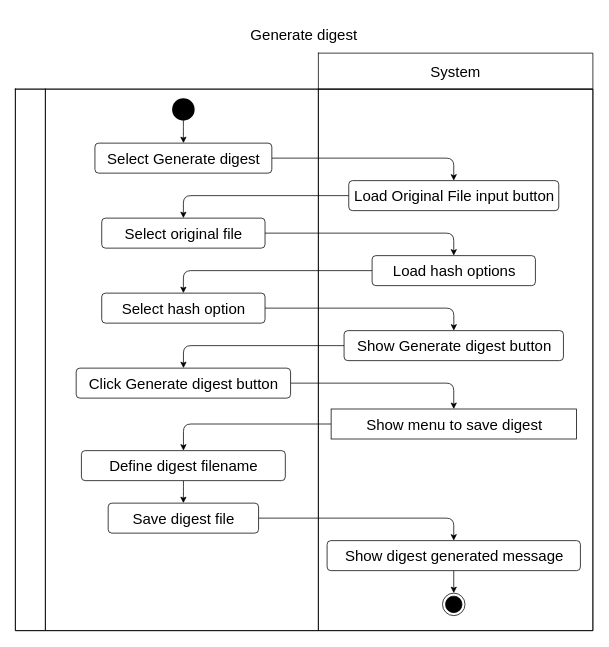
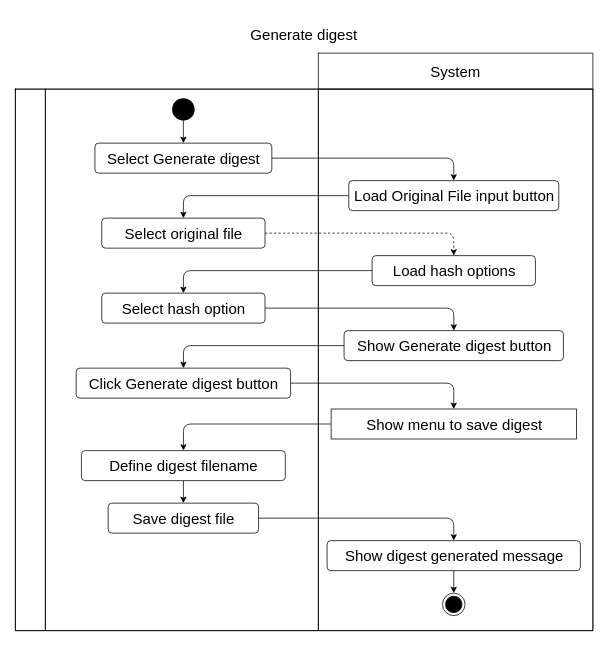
  <mxCell id="0" />
  <mxCell id="1" parent="0" />
  <mxCell id="2" value="Generate digest" style="shape=table;html=1;whiteSpace=wrap;startSize=50;container=1;collapsible=0;childLayout=tableLayout;fillColor=none;swimlaneFillColor=none;strokeColor=none;fontSize=20;" parent="1" vertex="1"><mxGeometry x="20" y="20" width="770" height="820" as="geometry" /></mxCell>
  <mxCell id="3" value="" style="shape=partialRectangle;html=1;whiteSpace=wrap;collapsible=0;dropTarget=0;pointerEvents=0;fillColor=none;top=0;left=0;bottom=0;right=0;points=[[0,0.5],[1,0.5]];portConstraint=eastwest;strokeColor=none;fontSize=20;" parent="2" vertex="1"><mxGeometry y="50" width="770" height="48" as="geometry" /></mxCell>
  <mxCell id="4" value="" style="shape=partialRectangle;html=1;whiteSpace=wrap;connectable=0;fillColor=none;top=1;left=1;bottom=1;right=1;overflow=hidden;strokeColor=none;fontSize=20;" parent="3" vertex="1"><mxGeometry width="40" height="48" as="geometry" /></mxCell>
  <mxCell id="5" value="System" style="shape=partialRectangle;html=1;whiteSpace=wrap;connectable=0;fillColor=none;top=1;left=1;bottom=1;right=1;overflow=hidden;fontSize=20;" parent="3" vertex="1"><mxGeometry x="404" width="366" height="48" as="geometry" /></mxCell>
  <mxCell id="6" value="" style="shape=partialRectangle;html=1;whiteSpace=wrap;collapsible=0;dropTarget=0;pointerEvents=0;fillColor=none;top=1;left=1;bottom=1;right=1;points=[[0,0.5],[1,0.5]];portConstraint=eastwest;fontSize=20;" parent="2" vertex="1"><mxGeometry y="98" width="770" height="722" as="geometry" /></mxCell>
  <mxCell id="7" value="" style="shape=partialRectangle;html=1;whiteSpace=wrap;connectable=0;fillColor=none;top=1;left=1;bottom=1;right=1;overflow=hidden;horizontal=0;fontSize=20;" parent="6" vertex="1"><mxGeometry width="40" height="722" as="geometry" /></mxCell>
  <mxCell id="8" value="" style="shape=partialRectangle;html=1;whiteSpace=wrap;connectable=0;fillColor=none;top=1;left=1;bottom=1;right=1;overflow=hidden;fontSize=20;" parent="6" vertex="1"><mxGeometry x="40" width="364" height="722" as="geometry" /></mxCell>
  <mxCell id="9" value="" style="shape=partialRectangle;html=1;whiteSpace=wrap;connectable=0;fillColor=none;top=1;left=1;bottom=1;right=1;overflow=hidden;fontSize=20;" parent="6" vertex="1"><mxGeometry x="404" width="366" height="722" as="geometry" /></mxCell>
  <mxCell id="10" style="edgeStyle=orthogonalEdgeStyle;html=1;fontSize=20;" parent="1" source="11" target="13" edge="1"><mxGeometry relative="1" as="geometry" /></mxCell>
  <mxCell id="11" value="Select Generate digest" style="html=1;align=center;verticalAlign=middle;rounded=1;absoluteArcSize=1;arcSize=10;dashed=0;fontSize=20;" parent="1" vertex="1"><mxGeometry x="126.07" y="190" width="235.87" height="40" as="geometry" /></mxCell>
  <mxCell id="12" style="edgeStyle=orthogonalEdgeStyle;html=1;fontSize=20;" parent="1" source="13" target="15" edge="1"><mxGeometry relative="1" as="geometry" /></mxCell>
  <mxCell id="13" value="Load Original File input button" style="html=1;align=center;verticalAlign=middle;rounded=1;absoluteArcSize=1;arcSize=10;dashed=0;fontSize=20;" parent="1" vertex="1"><mxGeometry x="464.5" y="240" width="280" height="40" as="geometry" /></mxCell>
- <mxCell id="14" style="edgeStyle=orthogonalEdgeStyle;html=1;" parent="1" source="15" target="30" edge="1"><mxGeometry relative="1" as="geometry" /></mxCell>
+ <mxCell id="14" style="edgeStyle=orthogonalEdgeStyle;html=1;dashed=1;" parent="1" source="15" target="30" edge="1"><mxGeometry relative="1" as="geometry" /></mxCell>
  <mxCell id="15" value="Select original file" style="html=1;align=center;verticalAlign=middle;rounded=1;absoluteArcSize=1;arcSize=10;dashed=0;fontSize=20;" parent="1" vertex="1"><mxGeometry x="135.13" y="290" width="217.75" height="40" as="geometry" /></mxCell>
  <mxCell id="16" style="edgeStyle=orthogonalEdgeStyle;html=1;" parent="1" source="17" target="19" edge="1"><mxGeometry relative="1" as="geometry" /></mxCell>
  <mxCell id="17" value="Show Generate digest button" style="html=1;align=center;verticalAlign=middle;rounded=1;absoluteArcSize=1;arcSize=10;dashed=0;fontSize=20;" parent="1" vertex="1"><mxGeometry x="458.26" y="440" width="292.5" height="40" as="geometry" /></mxCell>
  <mxCell id="18" style="edgeStyle=orthogonalEdgeStyle;html=1;fontSize=20;" parent="1" source="19" target="21" edge="1"><mxGeometry relative="1" as="geometry" /></mxCell>
  <mxCell id="19" value="Click Generate digest button" style="html=1;align=center;verticalAlign=middle;rounded=1;absoluteArcSize=1;arcSize=10;dashed=0;fontSize=20;" parent="1" vertex="1"><mxGeometry x="101.07" y="490" width="285.88" height="40" as="geometry" /></mxCell>
  <mxCell id="20" style="edgeStyle=orthogonalEdgeStyle;html=1;fontSize=20;" parent="1" source="21" target="23" edge="1"><mxGeometry relative="1" as="geometry" /></mxCell>
  <mxCell id="21" value="Show menu to save digest" style="html=1;align=center;verticalAlign=middle;absoluteArcSize=1;arcSize=10;dashed=0;fontSize=20;rounded=0;" parent="1" vertex="1"><mxGeometry x="441" y="544.5" width="327" height="40" as="geometry" /></mxCell>
  <mxCell id="22" style="edgeStyle=orthogonalEdgeStyle;html=1;fontSize=20;" parent="1" source="23" target="25" edge="1"><mxGeometry relative="1" as="geometry" /></mxCell>
  <mxCell id="23" value="Define digest filename" style="html=1;align=center;verticalAlign=middle;rounded=1;absoluteArcSize=1;arcSize=10;dashed=0;fontSize=20;" parent="1" vertex="1"><mxGeometry x="108.06" y="600" width="271.87" height="40" as="geometry" /></mxCell>
  <mxCell id="24" style="edgeStyle=orthogonalEdgeStyle;html=1;fontSize=20;" parent="1" source="25" target="34" edge="1"><mxGeometry relative="1" as="geometry"><mxPoint x="244" y="760" as="targetPoint" /></mxGeometry></mxCell>
  <mxCell id="25" value="Save digest file" style="html=1;align=center;verticalAlign=middle;rounded=1;absoluteArcSize=1;arcSize=10;dashed=0;fontSize=20;" parent="1" vertex="1"><mxGeometry x="143.74" y="670" width="200.51" height="40" as="geometry" /></mxCell>
  <mxCell id="26" style="edgeStyle=orthogonalEdgeStyle;html=1;fontSize=20;" parent="1" source="27" target="11" edge="1"><mxGeometry relative="1" as="geometry" /></mxCell>
  <mxCell id="27" value="" style="ellipse;fillColor=#000000;strokeColor=none;fontSize=20;" parent="1" vertex="1"><mxGeometry x="229" y="130" width="30" height="30" as="geometry" /></mxCell>
  <mxCell id="28" value="" style="ellipse;html=1;shape=endState;fillColor=#000000;strokeColor=#000000;fontSize=20;" parent="1" vertex="1"><mxGeometry x="589.5" y="790" width="30" height="30" as="geometry" /></mxCell>
  <mxCell id="29" style="edgeStyle=orthogonalEdgeStyle;html=1;" parent="1" source="30" target="32" edge="1"><mxGeometry relative="1" as="geometry" /></mxCell>
  <mxCell id="30" value="Load hash options" style="html=1;align=center;verticalAlign=middle;rounded=1;absoluteArcSize=1;arcSize=10;dashed=0;fontSize=20;" parent="1" vertex="1"><mxGeometry x="495.63" y="340" width="217.75" height="40" as="geometry" /></mxCell>
  <mxCell id="31" style="edgeStyle=orthogonalEdgeStyle;html=1;" parent="1" source="32" target="17" edge="1"><mxGeometry relative="1" as="geometry" /></mxCell>
  <mxCell id="32" value="Select hash option" style="html=1;align=center;verticalAlign=middle;rounded=1;absoluteArcSize=1;arcSize=10;dashed=0;fontSize=20;" parent="1" vertex="1"><mxGeometry x="135.13" y="390" width="217.75" height="40" as="geometry" /></mxCell>
  <mxCell id="33" style="edgeStyle=none;html=1;" edge="1" parent="1" source="34" target="28"><mxGeometry relative="1" as="geometry" /></mxCell>
  <mxCell id="34" value="Show digest generated message" style="html=1;align=center;verticalAlign=middle;rounded=1;absoluteArcSize=1;arcSize=10;dashed=0;fontSize=20;" vertex="1" parent="1"><mxGeometry x="435.64" y="720" width="337.75" height="40" as="geometry" /></mxCell>
